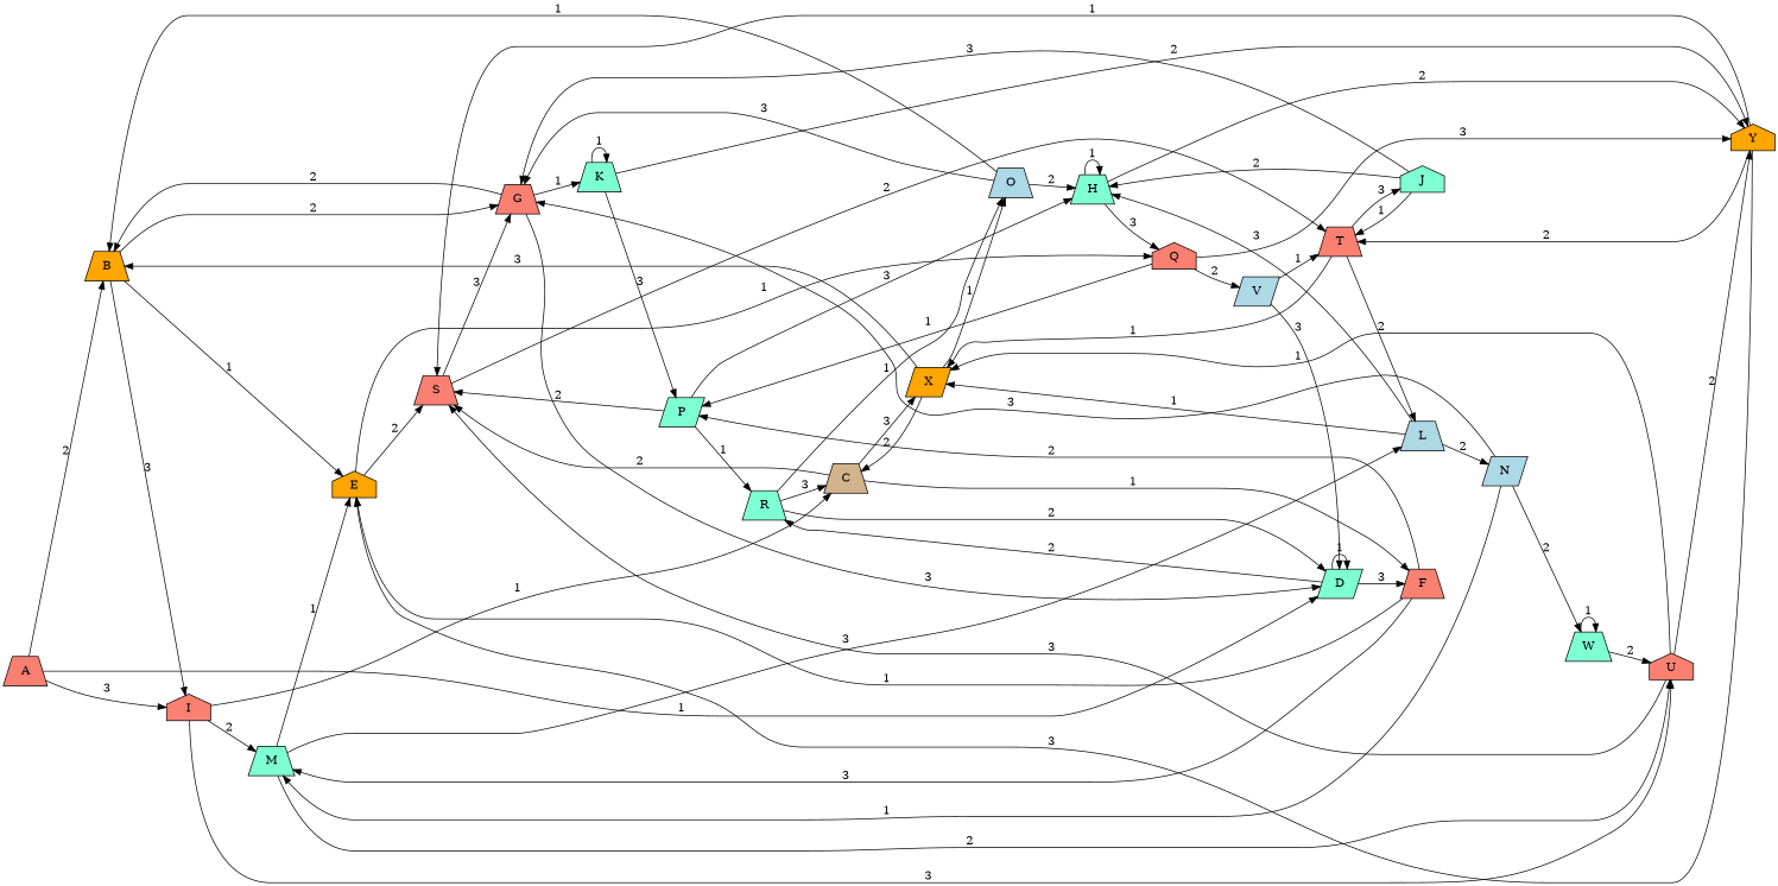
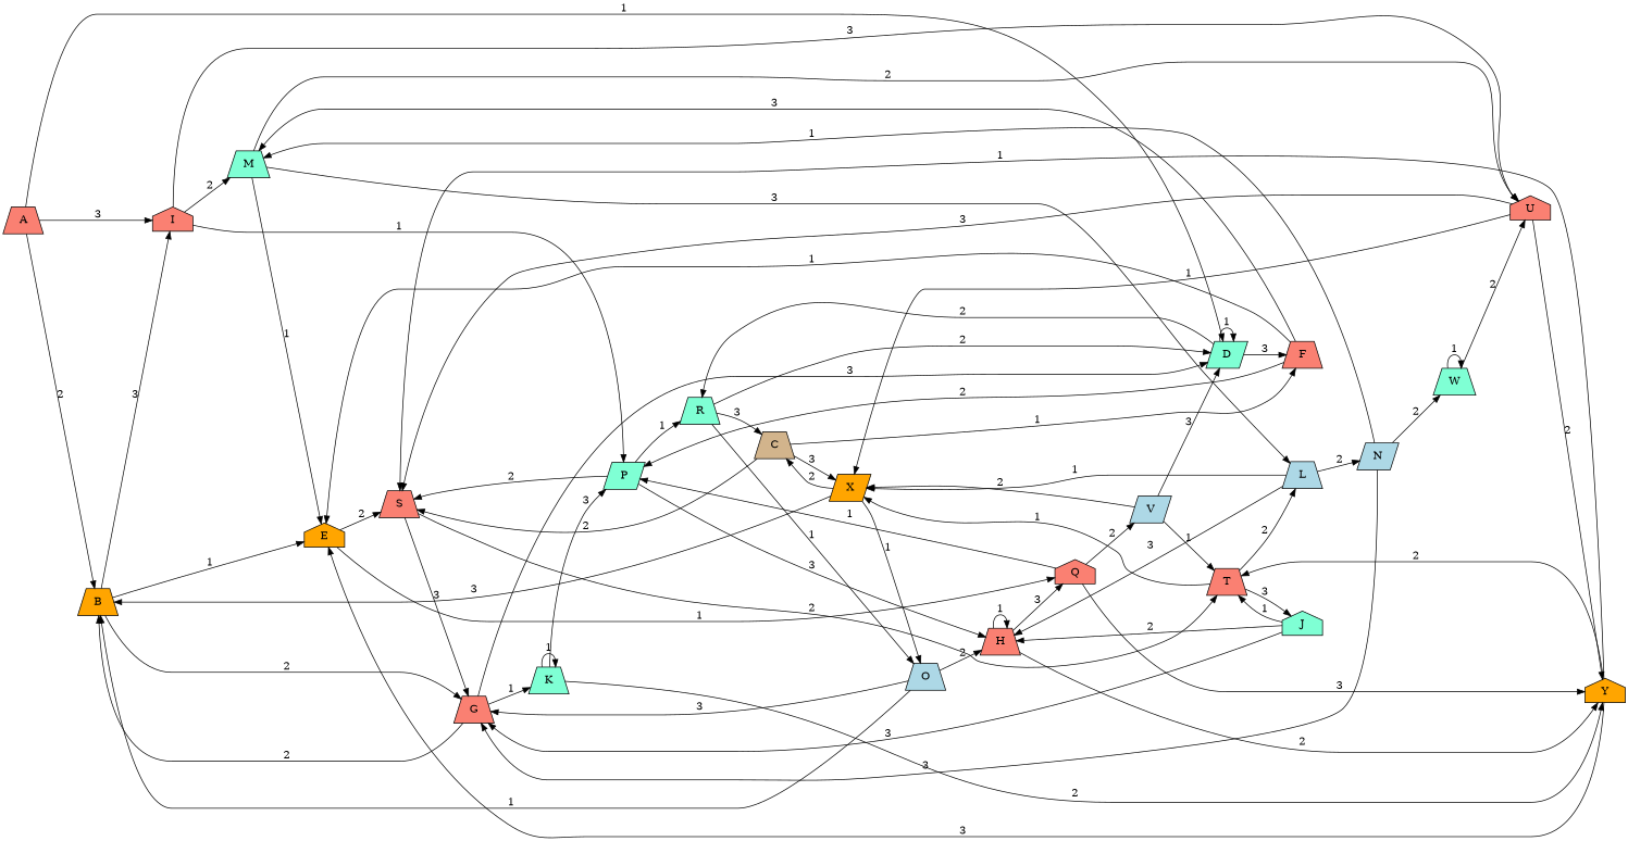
  digraph {
    rankdir=LR
    node [fillcolor=salmon shape=trapezium style=filled]
    B [fillcolor=orange]
    A
    D [fillcolor=aquamarine shape=parallelogram]
    I [shape=house]
    E [fillcolor=orange shape=house]
    G
    F
    R [fillcolor=aquamarine]
    M [fillcolor=aquamarine]
    P [fillcolor=aquamarine shape=parallelogram]
    U [shape=house]
    S
    Q [shape=house]
    K [fillcolor=aquamarine]
    C [fillcolor=tan]
    X [fillcolor=orange shape=parallelogram]
    T
    O [fillcolor=lightblue]
    Y [fillcolor=orange shape=house]
    V [fillcolor=lightblue shape=parallelogram]
    L [fillcolor=lightblue]
-   H [fillcolor=aquamarine]
+   H
    J [fillcolor=aquamarine shape=house]
    N [fillcolor=lightblue shape=parallelogram]
    W [fillcolor=aquamarine]
    B -> I [label=3]
    B -> E [label=1]
    B -> G [label=2]
    A -> B [label=2]
    A -> D [label=1]
    A -> I [label=3]
    D -> D [label=1]
    D -> F [label=3]
    D -> R [label=2]
    I -> M [label=2]
-   I -> C [label=1]
+   I -> P [label=1]
    I -> U [label=3]
    E -> S [label=2]
    E -> Q [label=1]
    G -> B [label=2]
    G -> D [label=3]
    G -> K [label=1]
    F -> E [label=1]
    F -> M [label=3]
    F -> P [label=2]
    R -> D [label=2]
    R -> C [label=3]
    R -> O [label=1]
    M -> E [label=1]
    M -> U [label=2]
    M -> L [label=3]
    P -> R [label=1]
    P -> S [label=2]
    P -> H [label=3]
    U -> S [label=3]
    U -> X [label=1]
    U -> Y [label=2]
    S -> G [label=3]
    S -> T [label=2]
    Q -> P [label=1]
    Q -> Y [label=3]
    Q -> V [label=2]
    K -> P [label=3]
    K -> K [label=1]
    K -> Y [label=2]
    C -> F [label=1]
    C -> S [label=2]
    C -> X [label=3]
    X -> B [label=3]
    X -> C [label=2]
    X -> O [label=1]
    T -> X [label=1]
    T -> L [label=2]
    T -> J [label=3]
    O -> B [label=1]
    O -> G [label=3]
    O -> H [label=2]
    Y -> E [label=3]
    Y -> S [label=1]
    Y -> T [label=2]
    V -> D [label=3]
+   V -> X [label=2]
    V -> T [label=1]
    L -> X [label=1]
    L -> H [label=3]
    L -> N [label=2]
    H -> Q [label=3]
    H -> Y [label=2]
    H -> H [label=1]
    J -> G [label=3]
    J -> T [label=1]
    J -> H [label=2]
    N -> G [label=3]
    N -> M [label=1]
    N -> W [label=2]
    W -> U [label=2]
    W -> W [label=1]
  }
